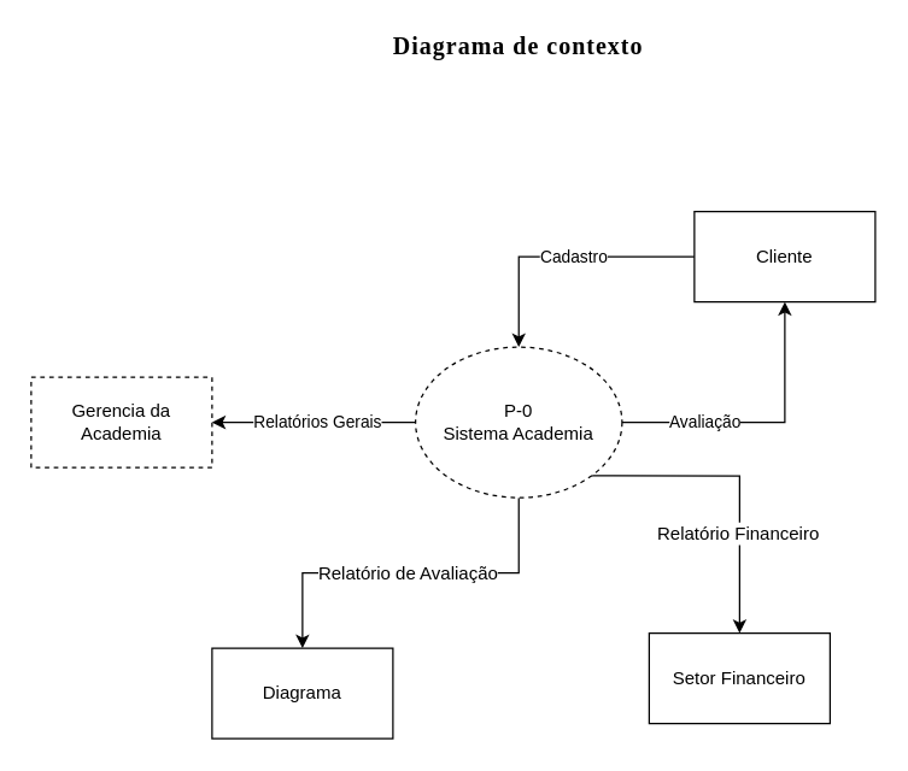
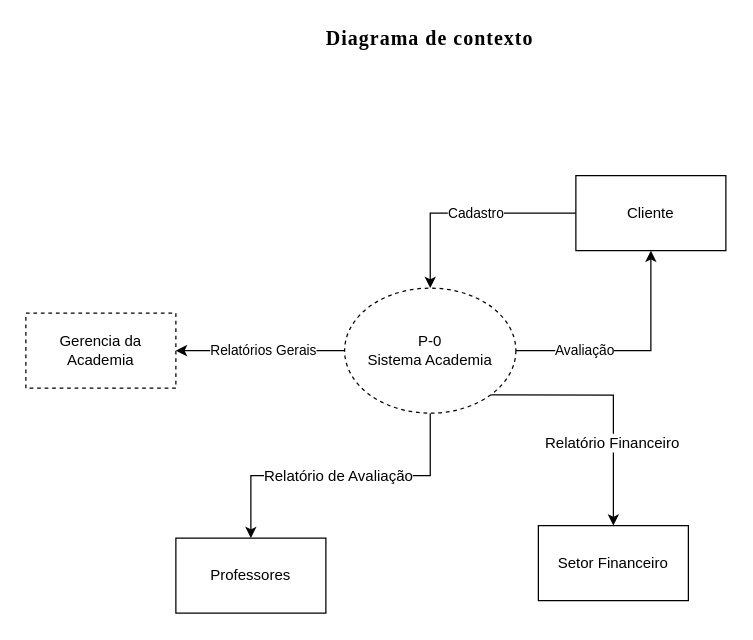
  <mxCell id="0" />
  <mxCell id="1" parent="0" />
  <mxCell id="2" value="Relatórios Gerais" style="edgeStyle=orthogonalEdgeStyle;rounded=0;orthogonalLoop=1;jettySize=auto;html=1;exitX=0;exitY=0.5;exitDx=0;exitDy=0;entryX=1;entryY=0.5;entryDx=0;entryDy=0;" edge="1" parent="1" source="8" target="11"><mxGeometry x="-0.037" relative="1" as="geometry"><mxPoint as="offset" /></mxGeometry></mxCell>
  <mxCell id="3" value="Avaliação" style="edgeStyle=orthogonalEdgeStyle;rounded=0;orthogonalLoop=1;jettySize=auto;html=1;exitX=1;exitY=0.5;exitDx=0;exitDy=0;entryX=0.5;entryY=1;entryDx=0;entryDy=0;" edge="1" parent="1" source="8" target="10"><mxGeometry x="-0.414" relative="1" as="geometry"><mxPoint as="offset" /></mxGeometry></mxCell>
  <mxCell id="4" style="edgeStyle=orthogonalEdgeStyle;rounded=0;orthogonalLoop=1;jettySize=auto;html=1;exitX=0.5;exitY=1;exitDx=0;exitDy=0;" edge="1" parent="1" source="8" target="12"><mxGeometry relative="1" as="geometry"><mxPoint x="320" y="478" as="targetPoint" /></mxGeometry></mxCell>
  <mxCell id="5" value="Relatório de Avaliação" style="text;html=1;align=center;verticalAlign=middle;resizable=0;points=[];;labelBackgroundColor=#ffffff;" vertex="1" connectable="0" parent="4"><mxGeometry x="0.098" y="1" relative="1" as="geometry"><mxPoint x="10" y="-1" as="offset" /></mxGeometry></mxCell>
  <mxCell id="6" style="edgeStyle=orthogonalEdgeStyle;rounded=0;orthogonalLoop=1;jettySize=auto;html=1;exitX=1;exitY=1;exitDx=0;exitDy=0;" edge="1" parent="1" source="8" target="13"><mxGeometry relative="1" as="geometry"><mxPoint x="490" y="400" as="targetPoint" /></mxGeometry></mxCell>
  <mxCell id="7" value="Relatório Financeiro" style="text;html=1;align=center;verticalAlign=middle;resizable=0;points=[];;labelBackgroundColor=#ffffff;" vertex="1" connectable="0" parent="6"><mxGeometry x="-0.044" y="-38" relative="1" as="geometry"><mxPoint as="offset" /></mxGeometry></mxCell>
  <mxCell id="8" value="P-0&lt;br&gt;Sistema Academia" style="ellipse;whiteSpace=wrap;html=1;dashed=1;" vertex="1" parent="1"><mxGeometry x="275" y="230" width="137" height="100" as="geometry" /></mxCell>
  <mxCell id="9" value="Cadastro" style="edgeStyle=orthogonalEdgeStyle;rounded=0;orthogonalLoop=1;jettySize=auto;html=1;exitX=0;exitY=0.5;exitDx=0;exitDy=0;entryX=0.5;entryY=0;entryDx=0;entryDy=0;" edge="1" parent="1" source="10" target="8"><mxGeometry x="-0.091" relative="1" as="geometry"><mxPoint as="offset" /></mxGeometry></mxCell>
  <mxCell id="10" value="Cliente" style="rounded=0;whiteSpace=wrap;html=1;" vertex="1" parent="1"><mxGeometry x="460" y="140" width="120" height="60" as="geometry" /></mxCell>
  <mxCell id="11" value="Gerencia da Academia" style="rounded=0;whiteSpace=wrap;html=1;dashed=1;" vertex="1" parent="1"><mxGeometry x="20" y="250" width="120" height="60" as="geometry" /></mxCell>
- <mxCell id="12" value="Diagrama" style="rounded=0;whiteSpace=wrap;html=1;" vertex="1" parent="1"><mxGeometry x="140" y="430" width="120" height="60" as="geometry" /></mxCell>
+ <mxCell id="12" value="Professores" style="rounded=0;whiteSpace=wrap;html=1;" vertex="1" parent="1"><mxGeometry x="140" y="430" width="120" height="60" as="geometry" /></mxCell>
  <mxCell id="13" value="Setor Financeiro" style="rounded=0;whiteSpace=wrap;html=1;" vertex="1" parent="1"><mxGeometry x="430" y="420" width="120" height="60" as="geometry" /></mxCell>
  <mxCell id="14" value="&lt;span style=&quot;font-family: &amp;#34;trebuchet ms&amp;#34; ; font-size: medium ; font-weight: 700 ; letter-spacing: 0.8px ; text-align: -webkit-left ; background-color: rgb(255 , 255 , 255)&quot;&gt;Diagrama de contexto&lt;/span&gt;" style="text;html=1;strokeColor=none;fillColor=none;align=center;verticalAlign=middle;whiteSpace=wrap;rounded=0;" vertex="1" parent="1"><mxGeometry x="250" y="20" width="187" height="20" as="geometry" /></mxCell>
